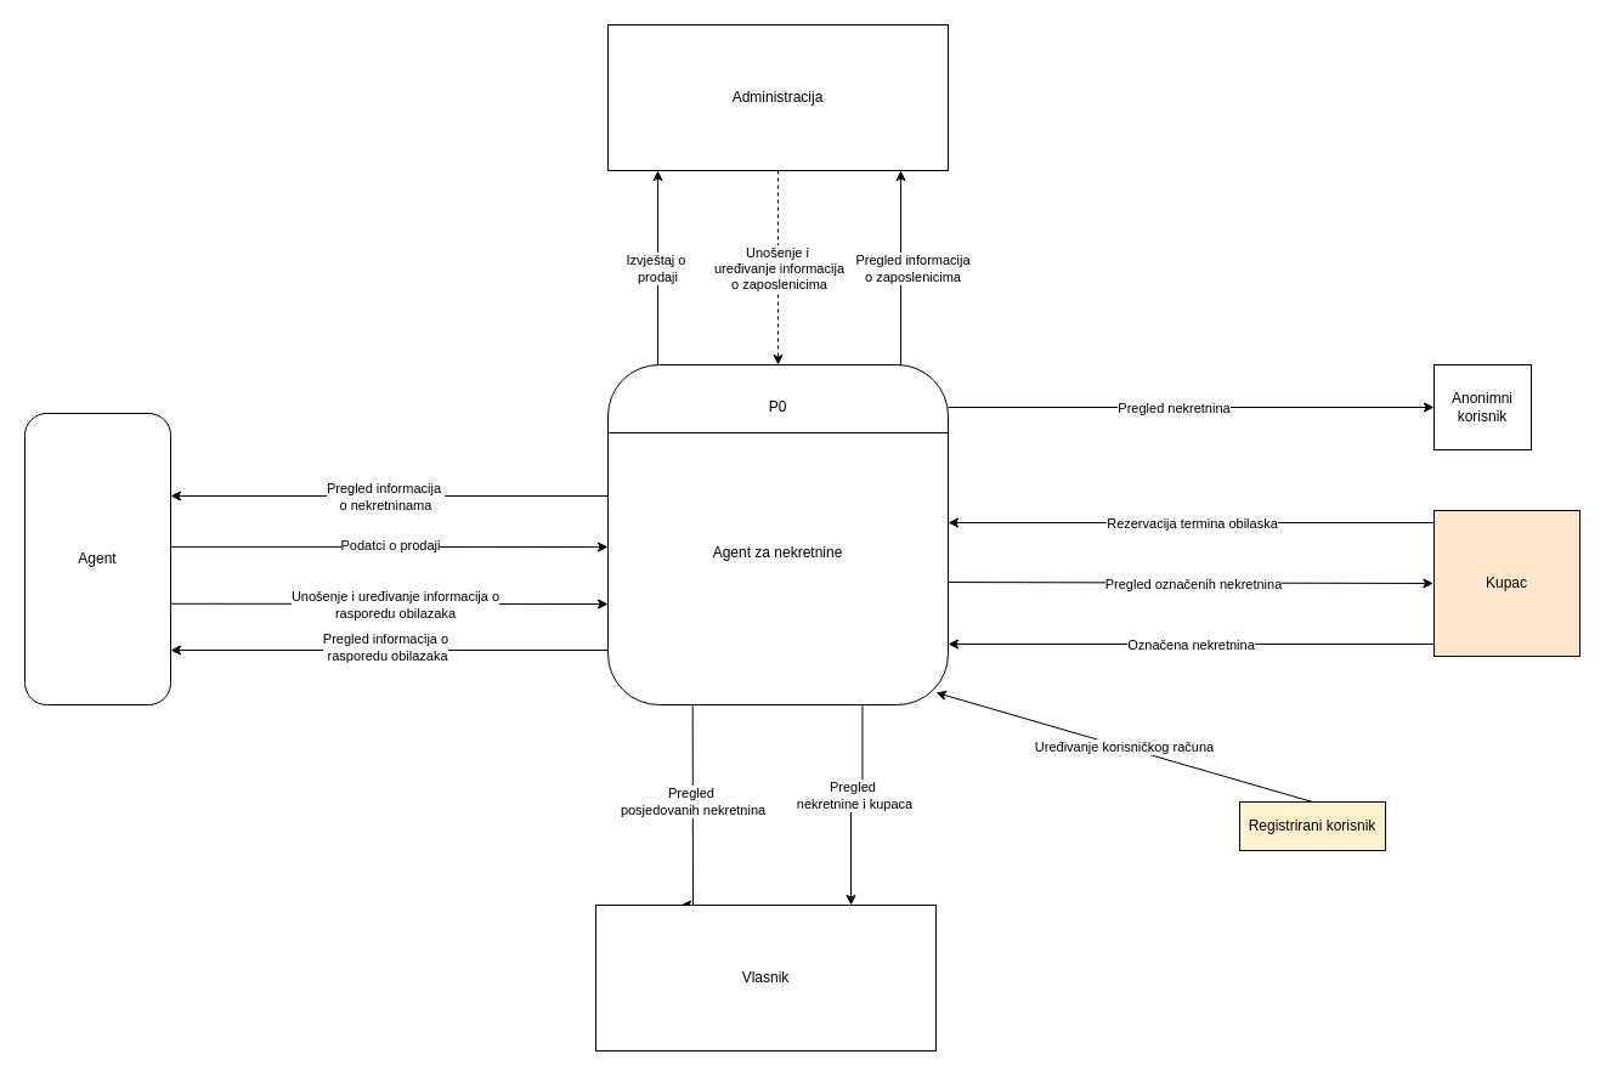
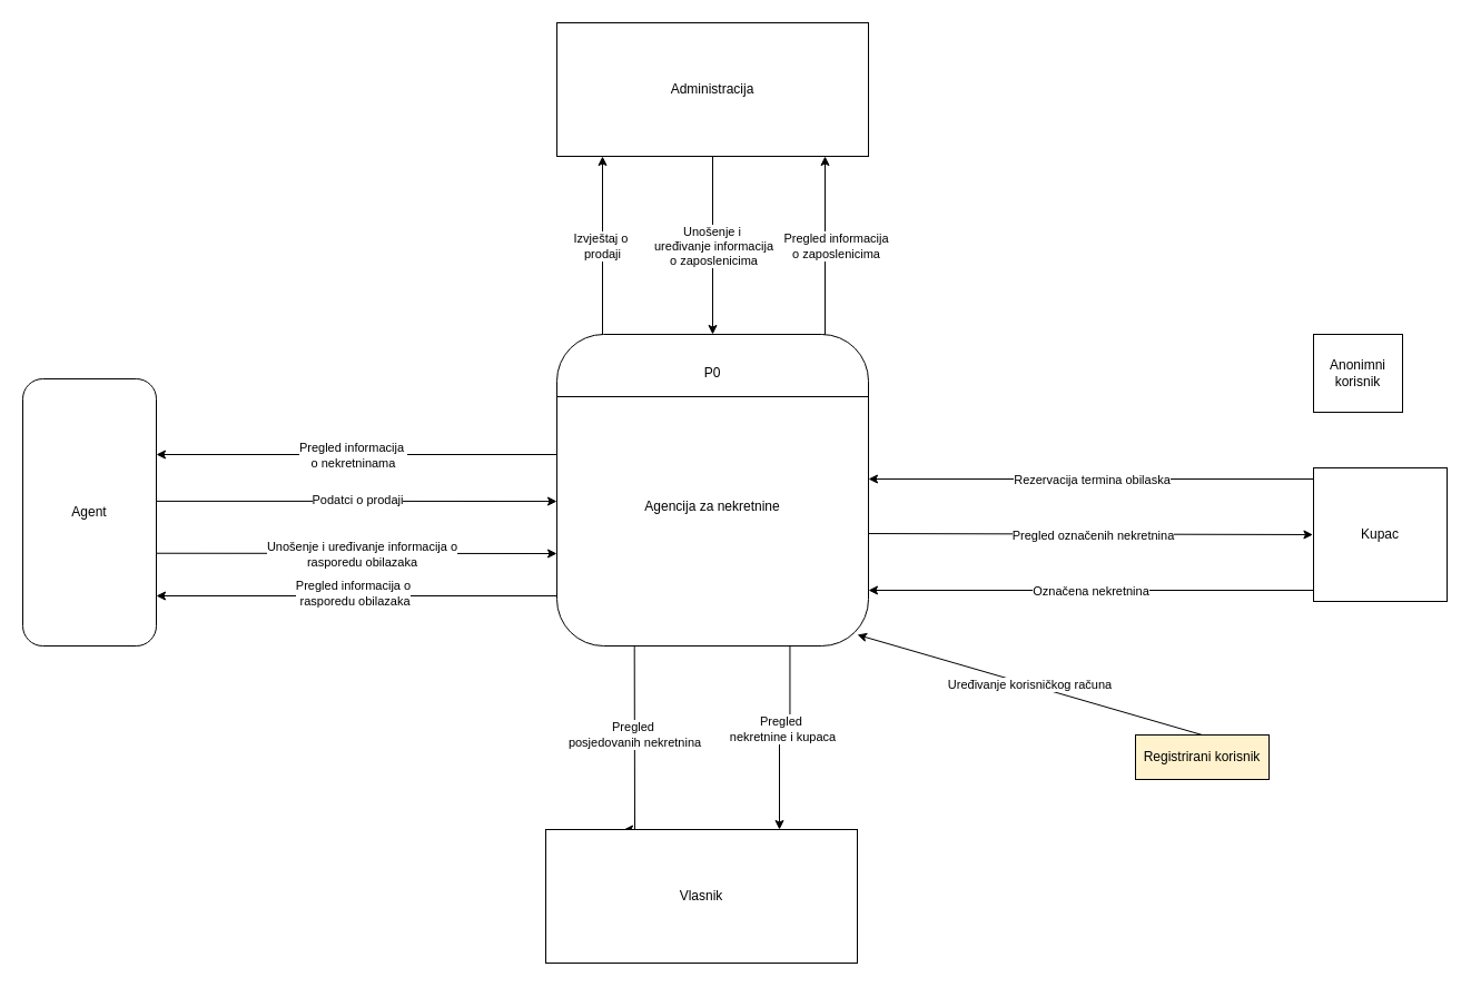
  <mxCell id="0" />
  <mxCell id="1" parent="0" />
  <mxCell id="2" value="" style="group;points=[[0,0,0,0,0],[0,0.25,0,0,0],[0,0.5,0,0,0],[0,0.75,0,0,0],[0,1,0,0,0],[0.12,0,0,0,0],[0.12,1,0,0,0],[0.25,0,0,0,0],[0.25,1,0,0,0],[0.5,0,0,0,0],[0.5,1,0,0,0],[0.75,0,0,0,0],[0.75,1,0,0,0],[0.88,0,0,0,0],[0.88,1,0,0,0],[1,0,0,0,0],[1,0.25,0,0,0],[1,0.5,0,0,0],[1,0.75,0,0,0],[1,1,0,0,0]];" vertex="1" connectable="0" parent="1"><mxGeometry x="500" y="300" width="280" height="280" as="geometry" /></mxCell>
  <mxCell id="3" value="" style="shape=stencil(tZRtDsIgDIZPw1/DIB7AoN4DZ3VEhAXw6/Z2YxqZsqjZkmVJ+7KHtx2FcOErWQNhtCJ8SRgrKMU3xpdeLH0NZYjJs3RKbjRExQdnD3BR29AxlKnAqdCofEXoAtc0DxelNQYhyhqfKC86wqQy+C29Rli3/S2JauQfIYDrTMYsYevvsbP5NOBiIr8p9uF+dL/jgVPHxVQ/bjRw8T+WC8zkDjcXG1ke9s6ezPajmVZxzXANH/r+RPYn9qOrzN5c7KyDAVM7pXUc7IE21rIZ+TfhIR/tGXI1sYzplKCVeSE8K/2JUWrrh4rAfKaOL7uQXdCy3/rcZuOt2ybu);whiteSpace=wrap;html=1;movable=1;resizable=1;rotatable=1;deletable=1;editable=1;locked=0;connectable=1;" vertex="1" parent="2"><mxGeometry width="280" height="280" as="geometry" /></mxCell>
- <mxCell id="4" value="Agent za nekretnine" style="text;html=1;align=center;verticalAlign=middle;whiteSpace=wrap;rounded=0;movable=1;resizable=1;rotatable=1;deletable=1;editable=1;locked=0;connectable=1;" vertex="1" parent="2"><mxGeometry y="70" width="280" height="170" as="geometry" /></mxCell>
+ <mxCell id="4" value="Agencija za nekretnine" style="text;html=1;align=center;verticalAlign=middle;whiteSpace=wrap;rounded=0;movable=1;resizable=1;rotatable=1;deletable=1;editable=1;locked=0;connectable=1;" vertex="1" parent="2"><mxGeometry y="70" width="280" height="170" as="geometry" /></mxCell>
  <mxCell id="5" value="P0" style="text;html=1;align=center;verticalAlign=middle;whiteSpace=wrap;rounded=0;movable=1;resizable=1;rotatable=1;deletable=1;editable=1;locked=0;connectable=1;" vertex="1" parent="2"><mxGeometry width="280" height="70" as="geometry" /></mxCell>
- <mxCell id="6" style="edgeStyle=orthogonalEdgeStyle;rounded=0;orthogonalLoop=1;jettySize=auto;html=1;entryX=0.5;entryY=0;entryDx=0;entryDy=0;exitX=0.5;exitY=1;exitDx=0;exitDy=0;exitPerimeter=0;dashed=1;" edge="1" parent="1" source="29" target="5"><mxGeometry relative="1" as="geometry"><mxPoint x="639.75" y="160" as="sourcePoint" /><mxPoint x="639.5" y="270" as="targetPoint" /><Array as="points" /></mxGeometry></mxCell>
+ <mxCell id="6" style="edgeStyle=orthogonalEdgeStyle;rounded=0;orthogonalLoop=1;jettySize=auto;html=1;entryX=0.5;entryY=0;entryDx=0;entryDy=0;exitX=0.5;exitY=1;exitDx=0;exitDy=0;exitPerimeter=0;" edge="1" parent="1" source="29" target="5"><mxGeometry relative="1" as="geometry"><mxPoint x="639.75" y="160" as="sourcePoint" /><mxPoint x="639.5" y="270" as="targetPoint" /><Array as="points" /></mxGeometry></mxCell>
  <mxCell id="7" value="Unošenje i&amp;nbsp;&lt;div&gt;uređivanje informacija&lt;br&gt;o zaposlenicima&lt;/div&gt;" style="edgeLabel;html=1;align=center;verticalAlign=middle;resizable=0;points=[];" vertex="1" connectable="0" parent="6"><mxGeometry x="0.105" relative="1" as="geometry"><mxPoint y="-8" as="offset" /></mxGeometry></mxCell>
  <mxCell id="8" style="edgeStyle=elbowEdgeStyle;rounded=0;orthogonalLoop=1;jettySize=auto;html=1;entryX=1;entryY=0.283;entryDx=0;entryDy=0;entryPerimeter=0;elbow=vertical;" edge="1" parent="1" target="24"><mxGeometry relative="1" as="geometry"><mxPoint x="140" y="410.07" as="targetPoint" /><mxPoint x="500" y="408" as="sourcePoint" /></mxGeometry></mxCell>
  <mxCell id="9" value="Pregled informacija&amp;nbsp;&lt;div&gt;o nekretninama&lt;/div&gt;" style="edgeLabel;html=1;align=center;verticalAlign=middle;resizable=0;points=[];" vertex="1" connectable="0" parent="8"><mxGeometry x="0.338" y="-2" relative="1" as="geometry"><mxPoint x="57" y="2" as="offset" /></mxGeometry></mxCell>
  <mxCell id="10" style="edgeStyle=elbowEdgeStyle;rounded=0;orthogonalLoop=1;jettySize=auto;html=1;elbow=vertical;entryX=0.999;entryY=0.412;entryDx=0;entryDy=0;entryPerimeter=0;" edge="1" parent="1"><mxGeometry relative="1" as="geometry"><mxPoint x="1180.28" y="430" as="sourcePoint" /><mxPoint x="780" y="430.38" as="targetPoint" /></mxGeometry></mxCell>
  <mxCell id="11" value="Rezervacija termina obilaska" style="edgeLabel;html=1;align=center;verticalAlign=middle;resizable=0;points=[];" vertex="1" connectable="0" parent="10"><mxGeometry x="0.468" y="5" relative="1" as="geometry"><mxPoint x="94" y="-5" as="offset" /></mxGeometry></mxCell>
  <mxCell id="12" style="edgeStyle=elbowEdgeStyle;rounded=0;orthogonalLoop=1;jettySize=auto;html=1;entryX=0.75;entryY=0;entryDx=0;entryDy=0;exitX=0.748;exitY=1.001;exitDx=0;exitDy=0;exitPerimeter=0;elbow=vertical;" edge="1" parent="1" source="3" target="30"><mxGeometry relative="1" as="geometry"><mxPoint x="680" y="590" as="sourcePoint" /><mxPoint x="680" y="730" as="targetPoint" /></mxGeometry></mxCell>
  <mxCell id="13" value="Pregled&amp;nbsp;&lt;div&gt;nekretnine i kupaca&lt;/div&gt;" style="edgeLabel;html=1;align=center;verticalAlign=middle;resizable=0;points=[];" vertex="1" connectable="0" parent="12"><mxGeometry x="0.031" y="3" relative="1" as="geometry"><mxPoint y="-12" as="offset" /></mxGeometry></mxCell>
  <mxCell id="14" style="edgeStyle=orthogonalEdgeStyle;rounded=0;orthogonalLoop=1;jettySize=auto;html=1;entryX=0.25;entryY=0;entryDx=0;entryDy=0;exitX=0.249;exitY=1;exitDx=0;exitDy=0;exitPerimeter=0;" edge="1" parent="1" source="3" target="30"><mxGeometry relative="1" as="geometry"><mxPoint x="600" y="590" as="sourcePoint" /><mxPoint x="601" y="710" as="targetPoint" /><Array as="points"><mxPoint x="570" y="582" /><mxPoint x="570" y="582" /></Array></mxGeometry></mxCell>
  <mxCell id="15" value="Pregled&amp;nbsp;&lt;div&gt;posjedovanih nekretnina&lt;/div&gt;" style="edgeLabel;html=1;align=center;verticalAlign=middle;resizable=0;points=[];" vertex="1" connectable="0" parent="14"><mxGeometry x="0.248" y="-4" relative="1" as="geometry"><mxPoint x="4" y="-30" as="offset" /></mxGeometry></mxCell>
  <mxCell id="16" style="edgeStyle=elbowEdgeStyle;rounded=0;orthogonalLoop=1;jettySize=auto;html=1;elbow=vertical;exitX=1.002;exitY=0.577;exitDx=0;exitDy=0;exitPerimeter=0;" edge="1" parent="1"><mxGeometry relative="1" as="geometry"><mxPoint x="1179.44" y="480.95" as="targetPoint" /><mxPoint x="780" y="479.04" as="sourcePoint" /></mxGeometry></mxCell>
  <mxCell id="17" value="Pregled označenih nekretnina" style="edgeLabel;html=1;align=center;verticalAlign=middle;resizable=0;points=[];" vertex="1" connectable="0" parent="16"><mxGeometry x="0.084" y="-3" relative="1" as="geometry"><mxPoint x="-16" y="-3" as="offset" /></mxGeometry></mxCell>
- <mxCell id="18" style="edgeStyle=elbowEdgeStyle;rounded=0;orthogonalLoop=1;jettySize=auto;html=1;entryX=0;entryY=0.5;entryDx=0;entryDy=0;elbow=vertical;exitX=1;exitY=0.5;exitDx=0;exitDy=0;" edge="1" parent="1" source="5" target="28"><mxGeometry relative="1" as="geometry"><mxPoint x="1145" y="340" as="targetPoint" /><mxPoint x="785" y="340" as="sourcePoint" /></mxGeometry></mxCell>
- <mxCell id="19" value="Pregled nekretnina" style="edgeLabel;html=1;align=center;verticalAlign=middle;resizable=0;points=[];" vertex="1" connectable="0" parent="18"><mxGeometry x="-0.219" y="-3" relative="1" as="geometry"><mxPoint x="29" y="-3" as="offset" /></mxGeometry></mxCell>
  <mxCell id="20" style="edgeStyle=elbowEdgeStyle;rounded=0;orthogonalLoop=1;jettySize=auto;html=1;entryX=0.85;entryY=1;entryDx=0;entryDy=0;entryPerimeter=0;exitX=0.846;exitY=0;exitDx=0;exitDy=0;exitPerimeter=0;" edge="1" parent="1"><mxGeometry relative="1" as="geometry"><mxPoint x="741.12" y="140" as="targetPoint" /><mxPoint x="740" y="300" as="sourcePoint" /></mxGeometry></mxCell>
  <mxCell id="21" value="Pregled informacija &lt;br&gt;o zaposlenicima" style="edgeLabel;html=1;align=center;verticalAlign=middle;resizable=0;points=[];" vertex="1" connectable="0" parent="20"><mxGeometry x="-0.159" y="1" relative="1" as="geometry"><mxPoint x="10" y="-13" as="offset" /></mxGeometry></mxCell>
  <mxCell id="22" style="edgeStyle=elbowEdgeStyle;rounded=0;orthogonalLoop=1;jettySize=auto;html=1;exitX=1;exitY=0.653;exitDx=0;exitDy=0;elbow=vertical;exitPerimeter=0;entryX=0;entryY=0.75;entryDx=0;entryDy=0;" edge="1" parent="1" source="24" target="4"><mxGeometry relative="1" as="geometry"><mxPoint x="140" y="503.75" as="sourcePoint" /><mxPoint x="480" y="500" as="targetPoint" /></mxGeometry></mxCell>
  <mxCell id="23" value="Unošenje i uređivanje informacija o&lt;br&gt;rasporedu obilazaka" style="edgeLabel;html=1;align=center;verticalAlign=middle;resizable=0;points=[];" vertex="1" connectable="0" parent="22"><mxGeometry x="0.318" relative="1" as="geometry"><mxPoint x="-53" as="offset" /></mxGeometry></mxCell>
  <mxCell id="24" value="Agent" style="html=1;dashed=0;whiteSpace=wrap;points=[[0,0,0,0,0],[0,0.25,0,0,0],[0,0.5,0,0,0],[0,0.75,0,0,0],[0,1,0,0,0],[0.25,0,0,0,0],[0.25,1,0,0,0],[0.5,0,0,0,0],[0.5,1,0,0,0],[0.75,0,0,0,0],[0.75,1,0,0,0],[1,0,0,0,0],[1,0.12,0,0,0],[1,0.25,0,0,0],[1,0.37,0,0,0],[1,0.5,0,0,0],[1,0.63,0,0,0],[1,0.75,0,0,0],[1,0.88,0,0,0],[1,1,0,0,0]];rounded=1;" vertex="1" parent="1"><mxGeometry x="20" y="340" width="120" height="240" as="geometry" /></mxCell>
  <mxCell id="25" style="edgeStyle=elbowEdgeStyle;rounded=0;orthogonalLoop=1;jettySize=auto;html=1;elbow=vertical;entryX=1;entryY=1;entryDx=0;entryDy=0;exitX=0;exitY=1;exitDx=0;exitDy=0;" edge="1" parent="1"><mxGeometry relative="1" as="geometry"><mxPoint x="780" y="530" as="targetPoint" /><mxPoint x="1180" y="530" as="sourcePoint" /></mxGeometry></mxCell>
  <mxCell id="26" value="Označena nekretnina" style="edgeLabel;html=1;align=center;verticalAlign=middle;resizable=0;points=[];" vertex="1" connectable="0" parent="25"><mxGeometry x="0.194" y="2" relative="1" as="geometry"><mxPoint x="38" y="-2" as="offset" /></mxGeometry></mxCell>
- <mxCell id="27" value="Kupac" style="html=1;dashed=0;whiteSpace=wrap;fillColor=#ffe6cc;" vertex="1" parent="1"><mxGeometry x="1180" y="420" width="120" height="120" as="geometry" /></mxCell>
+ <mxCell id="27" value="Kupac" style="html=1;dashed=0;whiteSpace=wrap;" vertex="1" parent="1"><mxGeometry x="1180" y="420" width="120" height="120" as="geometry" /></mxCell>
  <mxCell id="28" value="Anonimni korisnik" style="html=1;dashed=0;whiteSpace=wrap;" vertex="1" parent="1"><mxGeometry x="1180" y="300" width="80" height="70" as="geometry" /></mxCell>
  <mxCell id="29" value="Administracija" style="html=1;dashed=0;whiteSpace=wrap;points=[[0,0,0,0,0],[0,0.25,0,0,0],[0,0.5,0,0,0],[0,0.75,0,0,0],[0,1,0,0,0],[0.15,1,0,0,0],[0.25,0,0,0,0],[0.25,1,0,0,0],[0.5,0,0,0,0],[0.5,1,0,0,0],[0.75,0,0,0,0],[0.75,1,0,0,0],[0.85,1,0,0,0],[1,0,0,0,0],[1,0.25,0,0,0],[1,0.5,0,0,0],[1,0.75,0,0,0],[1,1,0,0,0]];" vertex="1" parent="1"><mxGeometry x="500" y="20" width="280" height="120" as="geometry" /></mxCell>
  <mxCell id="30" value="Vlasnik" style="html=1;dashed=0;whiteSpace=wrap;" vertex="1" parent="1"><mxGeometry x="490" y="745" width="280" height="120" as="geometry" /></mxCell>
  <mxCell id="31" style="rounded=0;orthogonalLoop=1;jettySize=auto;html=1;entryX=1;entryY=0.814;entryDx=0;entryDy=0;entryPerimeter=0;edgeStyle=elbowEdgeStyle;elbow=vertical;exitX=0;exitY=0.963;exitDx=0;exitDy=0;exitPerimeter=0;" edge="1" parent="1" source="4" target="24"><mxGeometry relative="1" as="geometry"><mxPoint x="140" y="485" as="targetPoint" /><mxPoint x="480" y="551" as="sourcePoint" /></mxGeometry></mxCell>
  <mxCell id="32" value="Pregled informacija o&lt;br&gt;&amp;nbsp;rasporedu obilazaka" style="edgeLabel;html=1;align=center;verticalAlign=middle;resizable=0;points=[];" vertex="1" connectable="0" parent="31"><mxGeometry x="0.338" y="-2" relative="1" as="geometry"><mxPoint x="57" y="-1" as="offset" /></mxGeometry></mxCell>
  <mxCell id="33" style="edgeStyle=elbowEdgeStyle;rounded=0;orthogonalLoop=1;jettySize=auto;html=1;exitX=0.146;exitY=0;exitDx=0;exitDy=0;exitPerimeter=0;entryX=0.15;entryY=1;entryDx=0;entryDy=0;entryPerimeter=0;" edge="1" parent="1"><mxGeometry relative="1" as="geometry"><mxPoint x="541.12" y="140" as="targetPoint" /><mxPoint x="540" y="300" as="sourcePoint" /></mxGeometry></mxCell>
  <mxCell id="34" value="Izvještaj o&amp;nbsp;&lt;br&gt;prodaji" style="edgeLabel;html=1;align=center;verticalAlign=middle;resizable=0;points=[];" vertex="1" connectable="0" parent="33"><mxGeometry x="-0.12" y="1" relative="1" as="geometry"><mxPoint y="-10" as="offset" /></mxGeometry></mxCell>
  <mxCell id="35" style="edgeStyle=elbowEdgeStyle;rounded=0;orthogonalLoop=1;jettySize=auto;html=1;exitX=1.002;exitY=0.458;exitDx=0;exitDy=0;exitPerimeter=0;entryX=-0.012;entryY=0.529;entryDx=0;entryDy=0;entryPerimeter=0;elbow=horizontal;" edge="1" parent="1" source="24"><mxGeometry relative="1" as="geometry"><mxPoint x="143.36" y="450.14" as="sourcePoint" /><mxPoint x="500" y="450.07" as="targetPoint" /></mxGeometry></mxCell>
  <mxCell id="36" value="Podatci o prodaji" style="edgeLabel;html=1;align=center;verticalAlign=middle;resizable=0;points=[];" vertex="1" connectable="0" parent="35"><mxGeometry x="-0.195" y="1" relative="1" as="geometry"><mxPoint x="35" as="offset" /></mxGeometry></mxCell>
  <mxCell id="37" value="Uređivanje korisničkog računa" style="rounded=0;orthogonalLoop=1;jettySize=auto;html=1;exitX=0.5;exitY=0;exitDx=0;exitDy=0;" edge="1" parent="1" source="38"><mxGeometry relative="1" as="geometry"><mxPoint x="770" y="570" as="targetPoint" /></mxGeometry></mxCell>
  <mxCell id="38" value="Registrirani korisnik" style="html=1;dashed=0;whiteSpace=wrap;fillColor=#fff2cc;" vertex="1" parent="1"><mxGeometry x="1020" y="660" width="120" height="40" as="geometry" /></mxCell>
